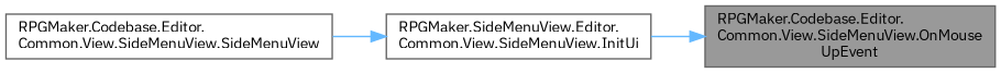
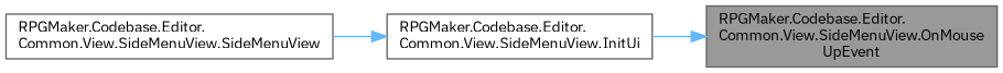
  digraph {
    rankdir=RL
    fontname="IBM Plex Sans"
    node [color=grey40 fillcolor=white fontname="IBM Plex Sans" fontsize=10 shape=box style=filled]
    edge [color=steelblue1 dir=back fontname="IBM Plex Sans" fontsize=10 labelfontname=Helvetica labelfontsize=10 style=solid]
    n1 [color=gray40 fillcolor=grey60 fontcolor=black height=0.2 label="RPGMaker.Codebase.Editor.\lCommon.View.SideMenuView.OnMouse\lUpEvent" width=0.4]
-   n2 [height=0.2 label="RPGMaker.SideMenuView.Editor.\lCommon.View.SideMenuView.InitUi" width=0.4]
+   n2 [height=0.2 label="RPGMaker.Codebase.Editor.\lCommon.View.SideMenuView.InitUi" width=0.4]
    n3 [height=0.2 label="RPGMaker.Codebase.Editor.\lCommon.View.SideMenuView.SideMenuView" width=0.4]
    n1 -> n2
    n2 -> n3
  }
